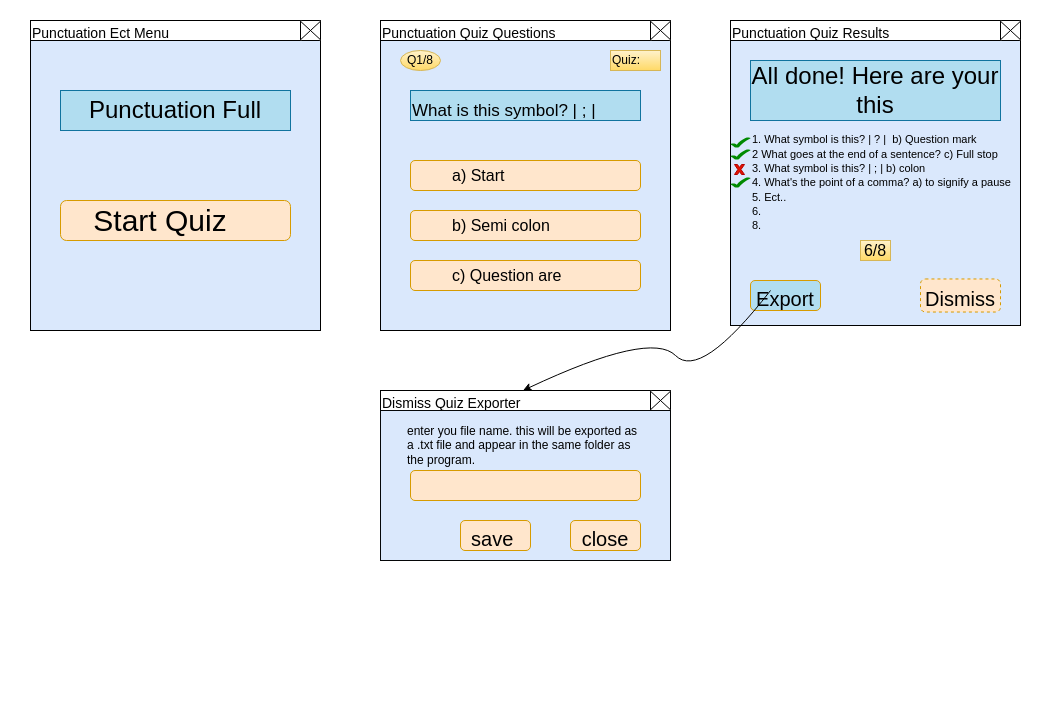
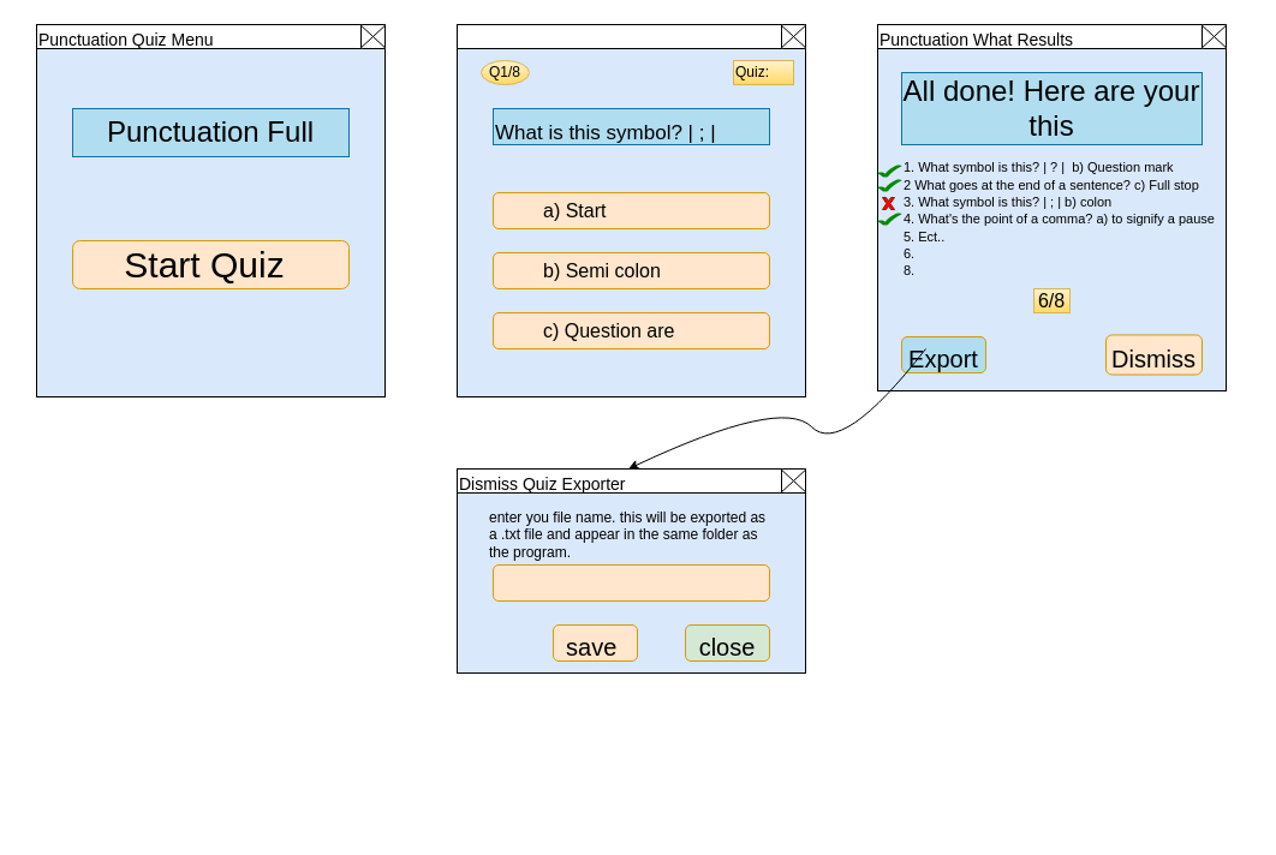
  <mxCell id="0" />
  <mxCell id="1" parent="0" />
  <mxCell id="2" value="" style="rounded=0;whiteSpace=wrap;html=1;fontSize=24;fontColor=none;strokeColor=#000000;fillColor=#ffffff;gradientColor=none;align=center;" vertex="1" parent="1"><mxGeometry x="650" y="390" width="20" height="20" as="geometry" /></mxCell>
  <mxCell id="3" value="" style="group" parent="1" vertex="1" connectable="0"><mxGeometry x="370" y="40" width="320" height="290" as="geometry" /></mxCell>
  <mxCell id="4" value="&lt;font style=&quot;font-size: 18px&quot;&gt;What symbol is this: ;&amp;nbsp;&lt;/font&gt;" style="text;html=1;strokeColor=none;fillColor=none;align=center;verticalAlign=middle;whiteSpace=wrap;rounded=0;fontSize=30;" parent="3" vertex="1"><mxGeometry y="50" width="320" height="20" as="geometry" /></mxCell>
  <mxCell id="5" value="" style="group" vertex="1" connectable="0" parent="3"><mxGeometry x="10" width="290" height="290" as="geometry" /></mxCell>
  <mxCell id="6" value="" style="whiteSpace=wrap;html=1;aspect=fixed;fillColor=#dae8fc;" parent="5" vertex="1"><mxGeometry width="290" height="290" as="geometry" /></mxCell>
  <mxCell id="7" value="&lt;font style=&quot;font-size: 17px&quot;&gt;What is this symbol? | ; |&lt;/font&gt;" style="rounded=0;whiteSpace=wrap;html=1;fontSize=30;align=left;fillColor=#b1ddf0;strokeColor=#10739e;" parent="5" vertex="1"><mxGeometry x="30" y="50" width="230" height="30" as="geometry" /></mxCell>
  <mxCell id="8" value="" style="rounded=1;whiteSpace=wrap;html=1;fontSize=30;align=left;fillColor=#ffe6cc;strokeColor=#d79b00;" parent="5" vertex="1"><mxGeometry x="30" y="170" width="230" height="30" as="geometry" /></mxCell>
  <mxCell id="9" value="" style="rounded=1;whiteSpace=wrap;html=1;fontSize=30;align=left;fillColor=#ffe6cc;strokeColor=#d79b00;" parent="5" vertex="1"><mxGeometry x="30" y="220" width="230" height="30" as="geometry" /></mxCell>
  <mxCell id="10" value="" style="rounded=1;whiteSpace=wrap;html=1;fontSize=30;align=left;fillColor=#ffe6cc;strokeColor=#d79b00;" parent="5" vertex="1"><mxGeometry x="30" y="120" width="230" height="30" as="geometry" /></mxCell>
  <mxCell id="11" value="&lt;font style=&quot;font-size: 16px&quot;&gt;b) Semi colon&lt;/font&gt;" style="text;html=1;strokeColor=none;fillColor=none;align=left;verticalAlign=middle;whiteSpace=wrap;rounded=0;fontSize=30;" parent="5" vertex="1"><mxGeometry x="70" y="170" width="130" height="20" as="geometry" /></mxCell>
  <mxCell id="12" value="&lt;font style=&quot;font-size: 16px&quot;&gt;a) Start&lt;/font&gt;" style="text;html=1;strokeColor=none;fillColor=none;align=left;verticalAlign=middle;whiteSpace=wrap;rounded=0;fontSize=30;" parent="5" vertex="1"><mxGeometry x="70" y="120" width="130" height="20" as="geometry" /></mxCell>
  <mxCell id="13" value="&lt;font style=&quot;font-size: 16px&quot;&gt;c) Question are&lt;/font&gt;" style="text;html=1;strokeColor=none;fillColor=none;align=left;verticalAlign=middle;whiteSpace=wrap;rounded=0;fontSize=30;" parent="5" vertex="1"><mxGeometry x="70" y="220" width="160" height="20" as="geometry" /></mxCell>
  <mxCell id="14" value="" style="group" vertex="1" connectable="0" parent="5"><mxGeometry x="20" y="10" width="260" height="20" as="geometry" /></mxCell>
  <mxCell id="15" value="" style="rounded=1;whiteSpace=wrap;html=1;fontSize=30;strokeColor=#000000;fillColor=#ffffff;gradientColor=none;align=left;" parent="14" vertex="1"><mxGeometry x="210" width="50" height="20" as="geometry" /></mxCell>
  <mxCell id="16" value="" style="ellipse;whiteSpace=wrap;html=1;fontSize=30;strokeColor=#d6b656;fillColor=#fff2cc;gradientColor=#ffd966;align=left;" parent="14" vertex="1"><mxGeometry width="40" height="20" as="geometry" /></mxCell>
  <mxCell id="17" value="Q1/8" style="text;html=1;align=center;verticalAlign=middle;whiteSpace=wrap;rounded=0;" parent="14" vertex="1"><mxGeometry width="40" height="20" as="geometry" /></mxCell>
  <mxCell id="18" value="Quiz:" style="text;html=1;strokeColor=#d6b656;fillColor=#fff2cc;align=left;verticalAlign=middle;whiteSpace=wrap;rounded=0;gradientColor=#ffd966;" parent="14" vertex="1"><mxGeometry x="210" width="50" height="20" as="geometry" /></mxCell>
  <mxCell id="19" value="" style="group" parent="1" vertex="1" connectable="0"><mxGeometry x="20" y="20" width="320" height="310" as="geometry" /></mxCell>
  <mxCell id="20" value="" style="group" parent="19" vertex="1" connectable="0"><mxGeometry y="20" width="320" height="290" as="geometry" /></mxCell>
  <mxCell id="21" value="" style="whiteSpace=wrap;html=1;aspect=fixed;fillColor=#dae8fc;" parent="20" vertex="1"><mxGeometry x="10" width="290" height="290" as="geometry" /></mxCell>
  <mxCell id="22" value="" style="rounded=1;whiteSpace=wrap;html=1;fontSize=30;align=left;fillColor=#ffe6cc;strokeColor=#d79b00;" parent="20" vertex="1"><mxGeometry x="40" y="160" width="230" height="40" as="geometry" /></mxCell>
- <mxCell id="23" value="&lt;span&gt;Start Quiz&lt;/span&gt;" style="text;html=1;strokeColor=none;fillColor=none;align=center;verticalAlign=middle;whiteSpace=wrap;rounded=0;fontSize=30;" parent="20" vertex="1"><mxGeometry x="70" y="170" width="140" height="20" as="geometry" /></mxCell>
+ <mxCell id="23" value="&lt;span&gt;Start Quiz&lt;/span&gt;" style="text;html=1;strokeColor=none;fillColor=none;align=center;verticalAlign=middle;whiteSpace=wrap;rounded=0;fontSize=30;" parent="20" vertex="1"><mxGeometry x="80" y="170" width="140" height="20" as="geometry" /></mxCell>
  <mxCell id="24" value="Punctuation Full" style="rounded=0;whiteSpace=wrap;html=1;fontSize=24;strokeColor=#10739e;fillColor=#b1ddf0;align=center;" parent="20" vertex="1"><mxGeometry x="40" y="50" width="230" height="40" as="geometry" /></mxCell>
  <mxCell id="25" value="" style="rounded=0;whiteSpace=wrap;html=1;fontSize=24;fontColor=none;strokeColor=#000000;fillColor=#ffffff;gradientColor=none;align=center;" parent="19" vertex="1"><mxGeometry x="10" width="290" height="20" as="geometry" /></mxCell>
  <mxCell id="26" value="" style="group" parent="19" vertex="1" connectable="0"><mxGeometry x="280" width="20" height="20" as="geometry" /></mxCell>
  <mxCell id="27" value="" style="rounded=0;whiteSpace=wrap;html=1;fontSize=24;fontColor=none;strokeColor=#000000;fillColor=#ffffff;gradientColor=none;align=center;" parent="26" vertex="1"><mxGeometry width="20" height="20" as="geometry" /></mxCell>
  <mxCell id="28" value="" style="verticalLabelPosition=bottom;verticalAlign=top;html=1;shape=mxgraph.flowchart.collate;fontSize=24;fontColor=none;strokeColor=#000000;fillColor=#ffffff;gradientColor=none;" parent="26" vertex="1"><mxGeometry width="20" height="20" as="geometry" /></mxCell>
- <mxCell id="29" value="&lt;span style=&quot;font-size: 14px&quot;&gt;Punctuation Ect Menu&amp;nbsp;&lt;/span&gt;" style="text;html=1;strokeColor=none;fillColor=none;align=left;verticalAlign=middle;whiteSpace=wrap;rounded=0;fontSize=24;fontColor=none;" parent="19" vertex="1"><mxGeometry x="10" width="190" height="20" as="geometry" /></mxCell>
+ <mxCell id="29" value="&lt;span style=&quot;font-size: 14px&quot;&gt;Punctuation Quiz Menu&amp;nbsp;&lt;/span&gt;" style="text;html=1;strokeColor=none;fillColor=none;align=left;verticalAlign=middle;whiteSpace=wrap;rounded=0;fontSize=24;fontColor=none;" parent="19" vertex="1"><mxGeometry x="10" width="190" height="20" as="geometry" /></mxCell>
  <mxCell id="30" value="" style="group" vertex="1" connectable="0" parent="1"><mxGeometry x="720" y="20" width="320" height="310" as="geometry" /></mxCell>
  <mxCell id="31" value="" style="group;align=left;" parent="30" vertex="1" connectable="0"><mxGeometry width="320" height="310" as="geometry" /></mxCell>
  <mxCell id="32" value="" style="group" parent="31" vertex="1" connectable="0"><mxGeometry y="15" width="320" height="290" as="geometry" /></mxCell>
  <mxCell id="33" value="" style="whiteSpace=wrap;html=1;aspect=fixed;fillColor=#dae8fc;" parent="32" vertex="1"><mxGeometry x="10" width="290" height="290" as="geometry" /></mxCell>
  <mxCell id="34" value="All done! Here are your this" style="rounded=0;whiteSpace=wrap;html=1;fontSize=24;strokeColor=#10739e;fillColor=#b1ddf0;align=center;" parent="32" vertex="1"><mxGeometry x="30" y="25" width="250" height="60" as="geometry" /></mxCell>
  <mxCell id="35" value="&lt;font style=&quot;font-size: 20px&quot;&gt;Export&lt;/font&gt;" style="rounded=1;whiteSpace=wrap;html=1;fontSize=30;align=center;fillColor=#b1ddf0;strokeColor=#d79b00;" parent="32" vertex="1"><mxGeometry x="30" y="245" width="70" height="30" as="geometry" /></mxCell>
- <mxCell id="36" value="&lt;font style=&quot;font-size: 20px&quot;&gt;Dismiss&lt;/font&gt;" style="rounded=1;whiteSpace=wrap;html=1;fontSize=30;align=center;fillColor=#ffe6cc;strokeColor=#d79b00;dashed=1;" vertex="1" parent="32"><mxGeometry x="200" y="243.48" width="80" height="33.04" as="geometry" /></mxCell>
+ <mxCell id="36" value="&lt;font style=&quot;font-size: 20px&quot;&gt;Dismiss&lt;/font&gt;" style="rounded=1;whiteSpace=wrap;html=1;fontSize=30;align=center;fillColor=#ffe6cc;strokeColor=#d79b00;" vertex="1" parent="32"><mxGeometry x="200" y="243.48" width="80" height="33.04" as="geometry" /></mxCell>
  <mxCell id="37" value="&lt;font style=&quot;font-size: 11px&quot;&gt;1. What symbol is this? | ? |&amp;nbsp; b) Question mark&lt;br&gt;2 What goes at the end of a sentence? c) Full stop&lt;br&gt;3. What symbol is this? | ; | b) colon&lt;br&gt;4. What's the point of a comma? a) to signify a pause&amp;nbsp;&lt;br&gt;5. Ect..&lt;br&gt;6.&lt;br&gt;8.&lt;/font&gt;" style="text;html=1;strokeColor=none;fillColor=none;align=left;verticalAlign=middle;whiteSpace=wrap;rounded=0;" vertex="1" parent="32"><mxGeometry x="30" y="117" width="290" height="60" as="geometry" /></mxCell>
  <mxCell id="38" value="" style="verticalLabelPosition=bottom;verticalAlign=top;html=1;shape=mxgraph.basic.tick;fillColor=#008a00;fontColor=#ffffff;strokeColor=none;" vertex="1" parent="32"><mxGeometry x="10" y="142" width="20" height="10" as="geometry" /></mxCell>
  <mxCell id="39" value="&lt;font style=&quot;font-size: 16px&quot;&gt;6/8&lt;/font&gt;" style="whiteSpace=wrap;html=1;align=center;fillColor=#fff2cc;strokeColor=#d6b656;gradientColor=#ffd966;rounded=0;" vertex="1" parent="32"><mxGeometry x="140" y="205" width="30" height="20" as="geometry" /></mxCell>
  <mxCell id="40" value="" style="rounded=0;whiteSpace=wrap;html=1;fontSize=24;fontColor=none;strokeColor=#000000;fillColor=#ffffff;gradientColor=none;align=center;" parent="31" vertex="1"><mxGeometry x="10" width="290" height="20" as="geometry" /></mxCell>
  <mxCell id="41" value="" style="group" parent="31" vertex="1" connectable="0"><mxGeometry x="280" width="20" height="20" as="geometry" /></mxCell>
  <mxCell id="42" value="" style="rounded=0;whiteSpace=wrap;html=1;fontSize=24;fontColor=none;strokeColor=#000000;fillColor=#ffffff;gradientColor=none;align=center;" parent="41" vertex="1"><mxGeometry width="20" height="20" as="geometry" /></mxCell>
  <mxCell id="43" value="" style="verticalLabelPosition=bottom;verticalAlign=top;html=1;shape=mxgraph.flowchart.collate;fontSize=24;fontColor=none;strokeColor=#000000;fillColor=#ffffff;gradientColor=none;" parent="41" vertex="1"><mxGeometry width="20" height="20" as="geometry" /></mxCell>
- <mxCell id="44" value="&lt;span style=&quot;font-size: 14px&quot;&gt;Punctuation Quiz Results&amp;nbsp;&lt;/span&gt;" style="text;html=1;strokeColor=none;fillColor=none;align=left;verticalAlign=middle;whiteSpace=wrap;rounded=0;fontSize=24;fontColor=none;" parent="31" vertex="1"><mxGeometry x="10" width="170" height="20" as="geometry" /></mxCell>
+ <mxCell id="44" value="&lt;span style=&quot;font-size: 14px&quot;&gt;Punctuation What Results&amp;nbsp;&lt;/span&gt;" style="text;html=1;strokeColor=none;fillColor=none;align=left;verticalAlign=middle;whiteSpace=wrap;rounded=0;fontSize=24;fontColor=none;" parent="31" vertex="1"><mxGeometry x="10" width="170" height="20" as="geometry" /></mxCell>
  <mxCell id="45" value="" style="verticalLabelPosition=bottom;verticalAlign=top;html=1;shape=mxgraph.basic.tick;fillColor=#008a00;fontColor=#ffffff;strokeColor=none;" vertex="1" parent="30"><mxGeometry x="10" y="117" width="20" height="10" as="geometry" /></mxCell>
  <mxCell id="46" value="" style="verticalLabelPosition=bottom;verticalAlign=top;html=1;shape=mxgraph.basic.tick;fillColor=#008a00;fontColor=#ffffff;strokeColor=none;" vertex="1" parent="30"><mxGeometry x="10" y="129" width="20" height="10" as="geometry" /></mxCell>
  <mxCell id="47" value="" style="verticalLabelPosition=bottom;verticalAlign=top;html=1;shape=mxgraph.basic.x;strokeColor=#B20000;fillColor=#e51400;fontColor=#ffffff;" vertex="1" parent="30"><mxGeometry x="14" y="144" width="10" height="10" as="geometry" /></mxCell>
  <mxCell id="48" value="" style="group" vertex="1" connectable="0" parent="1"><mxGeometry x="380" y="20" width="290" height="20" as="geometry" /></mxCell>
  <mxCell id="49" value="" style="rounded=0;whiteSpace=wrap;html=1;fontSize=24;fontColor=none;strokeColor=#000000;fillColor=#ffffff;gradientColor=none;align=center;" parent="48" vertex="1"><mxGeometry width="290" height="20" as="geometry" /></mxCell>
  <mxCell id="50" value="" style="group" parent="48" vertex="1" connectable="0"><mxGeometry x="270" width="20" height="20" as="geometry" /></mxCell>
  <mxCell id="51" value="" style="rounded=0;whiteSpace=wrap;html=1;fontSize=24;fontColor=none;strokeColor=#000000;fillColor=#ffffff;gradientColor=none;align=center;" parent="50" vertex="1"><mxGeometry width="20" height="20" as="geometry" /></mxCell>
  <mxCell id="52" value="" style="verticalLabelPosition=bottom;verticalAlign=top;html=1;shape=mxgraph.flowchart.collate;fontSize=24;fontColor=none;strokeColor=#000000;fillColor=#ffffff;gradientColor=none;" parent="50" vertex="1"><mxGeometry width="20" height="20" as="geometry" /></mxCell>
- <mxCell id="53" value="&lt;span style=&quot;font-size: 14px&quot;&gt;Punctuation Quiz Questions&amp;nbsp;&amp;nbsp;&lt;/span&gt;" style="text;html=1;strokeColor=none;fillColor=none;align=left;verticalAlign=middle;whiteSpace=wrap;rounded=0;fontSize=24;fontColor=none;" parent="48" vertex="1"><mxGeometry width="190" height="20" as="geometry" /></mxCell>
  <mxCell id="54" value="" style="group" vertex="1" connectable="0" parent="1"><mxGeometry x="385" y="380" width="320" height="310" as="geometry" /></mxCell>
  <mxCell id="55" value="" style="rounded=0;whiteSpace=wrap;html=1;fontSize=24;fontColor=none;strokeColor=#000000;fillColor=#ffffff;gradientColor=none;align=center;" vertex="1" parent="1"><mxGeometry x="380" y="390" width="270" height="20" as="geometry" /></mxCell>
  <mxCell id="56" value="&lt;span style=&quot;font-size: 14px&quot;&gt;Dismiss Quiz Exporter&lt;/span&gt;" style="text;html=1;strokeColor=none;fillColor=none;align=left;verticalAlign=middle;whiteSpace=wrap;rounded=0;fontSize=24;fontColor=none;" vertex="1" parent="1"><mxGeometry x="380" y="390" width="190" height="20" as="geometry" /></mxCell>
  <mxCell id="57" value="" style="verticalLabelPosition=bottom;verticalAlign=top;html=1;shape=mxgraph.flowchart.collate;fontSize=24;fontColor=none;strokeColor=#000000;fillColor=#ffffff;gradientColor=none;" vertex="1" parent="1"><mxGeometry x="650" y="390" width="20" height="20" as="geometry" /></mxCell>
  <mxCell id="58" value="" style="rounded=0;whiteSpace=wrap;html=1;align=left;fillColor=#dae8fc;strokeColor=#040608;" vertex="1" parent="1"><mxGeometry x="380" y="410" width="290" height="150" as="geometry" /></mxCell>
  <mxCell id="59" value="enter you file name. this will be exported as a .txt file and appear in the same folder as the program." style="text;html=1;strokeColor=none;fillColor=none;align=left;verticalAlign=middle;whiteSpace=wrap;rounded=0;" vertex="1" parent="1"><mxGeometry x="405" y="410" width="240" height="70" as="geometry" /></mxCell>
  <mxCell id="60" value="" style="rounded=1;whiteSpace=wrap;html=1;fontSize=30;align=left;fillColor=#ffe6cc;strokeColor=#d79b00;" vertex="1" parent="1"><mxGeometry x="410" y="470" width="230" height="30" as="geometry" /></mxCell>
  <mxCell id="61" value="&lt;span style=&quot;font-size: 20px&quot;&gt;save&amp;nbsp;&lt;/span&gt;" style="rounded=1;whiteSpace=wrap;html=1;fontSize=30;align=center;fillColor=#ffe6cc;strokeColor=#d79b00;" vertex="1" parent="1"><mxGeometry x="460" y="520" width="70" height="30" as="geometry" /></mxCell>
- <mxCell id="62" value="&lt;span style=&quot;font-size: 20px&quot;&gt;close&lt;/span&gt;" style="rounded=1;whiteSpace=wrap;html=1;fontSize=30;align=center;fillColor=#ffe6cc;strokeColor=#d79b00;" vertex="1" parent="1"><mxGeometry x="570" y="520" width="70" height="30" as="geometry" /></mxCell>
+ <mxCell id="62" value="&lt;span style=&quot;font-size: 20px&quot;&gt;close&lt;/span&gt;" style="rounded=1;whiteSpace=wrap;html=1;fontSize=30;align=center;fillColor=#d5e8d4;strokeColor=#d79b00;" vertex="1" parent="1"><mxGeometry x="570" y="520" width="70" height="30" as="geometry" /></mxCell>
  <mxCell id="63" value="" style="curved=1;endArrow=classic;html=1;entryX=0.75;entryY=0;entryDx=0;entryDy=0;" edge="1" parent="1" target="56"><mxGeometry width="50" height="50" relative="1" as="geometry"><mxPoint x="770" y="290" as="sourcePoint" /><mxPoint x="700" y="330" as="targetPoint" /><Array as="points"><mxPoint x="700" y="380" /><mxPoint x="650" y="330" /></Array></mxGeometry></mxCell>
